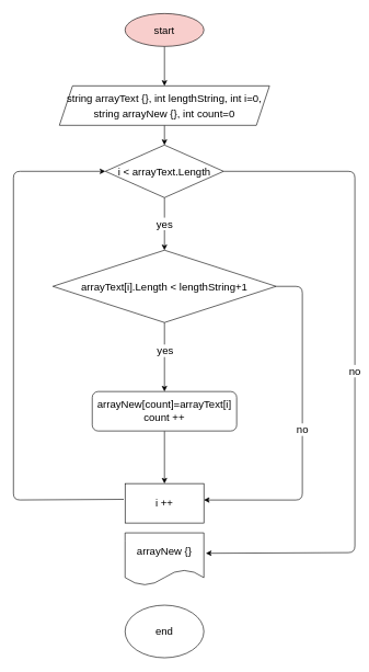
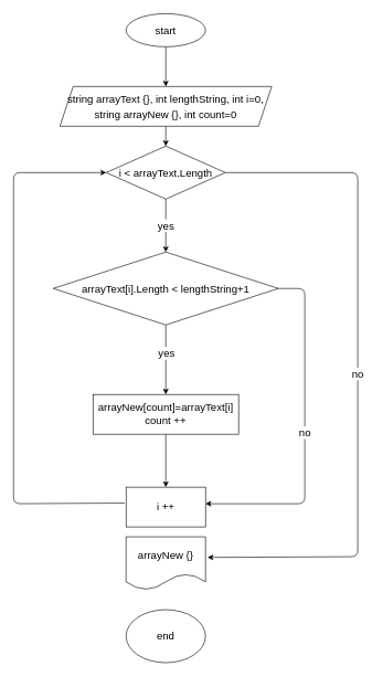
  <mxCell id="0" />
  <mxCell id="1" parent="0" />
  <mxCell id="2" style="edgeStyle=none;html=1;exitX=0.5;exitY=1;exitDx=0;exitDy=0;fontSize=19;" edge="1" parent="1" source="3" target="5"><mxGeometry relative="1" as="geometry" /></mxCell>
- <mxCell id="3" value="&lt;font style=&quot;font-size: 16px&quot;&gt;start&lt;/font&gt;" style="ellipse;whiteSpace=wrap;html=1;fillColor=#f8cecc;" vertex="1" parent="1"><mxGeometry x="190" y="20" width="120" height="50" as="geometry" /></mxCell>
+ <mxCell id="3" value="&lt;font style=&quot;font-size: 16px&quot;&gt;start&lt;/font&gt;" style="ellipse;whiteSpace=wrap;html=1;" vertex="1" parent="1"><mxGeometry x="190" y="20" width="120" height="50" as="geometry" /></mxCell>
  <mxCell id="4" style="edgeStyle=none;html=1;exitX=0.5;exitY=1;exitDx=0;exitDy=0;entryX=0.5;entryY=0;entryDx=0;entryDy=0;fontSize=16;" edge="1" parent="1" source="5" target="8"><mxGeometry relative="1" as="geometry" /></mxCell>
  <mxCell id="5" value="&lt;font style=&quot;font-size: 16px&quot;&gt;string arrayText {}, int lengthString, int i=0, string arrayNew {}, int count=0&lt;/font&gt;" style="shape=parallelogram;perimeter=parallelogramPerimeter;whiteSpace=wrap;html=1;fixedSize=1;fontSize=19;" vertex="1" parent="1"><mxGeometry x="90" y="130" width="320" height="60" as="geometry" /></mxCell>
  <mxCell id="6" value="yes" style="edgeStyle=none;html=1;fontSize=16;" edge="1" parent="1" source="8" target="12"><mxGeometry relative="1" as="geometry" /></mxCell>
  <mxCell id="7" value="no" style="edgeStyle=none;html=1;fontSize=16;exitX=1;exitY=0.5;exitDx=0;exitDy=0;entryX=1.025;entryY=0.388;entryDx=0;entryDy=0;entryPerimeter=0;" edge="1" parent="1" source="8" target="17"><mxGeometry relative="1" as="geometry"><mxPoint x="420" y="840" as="targetPoint" /><Array as="points"><mxPoint x="540" y="260" /><mxPoint x="540" y="840" /></Array></mxGeometry></mxCell>
  <mxCell id="8" value="i &amp;lt; arrayText.Length" style="rhombus;whiteSpace=wrap;html=1;fontSize=16;" vertex="1" parent="1"><mxGeometry x="160" y="220" width="180" height="80" as="geometry" /></mxCell>
  <mxCell id="9" value="" style="edgeStyle=none;html=1;fontSize=16;" edge="1" parent="1" source="12" target="14"><mxGeometry relative="1" as="geometry" /></mxCell>
  <mxCell id="10" value="yes" style="edgeLabel;html=1;align=center;verticalAlign=middle;resizable=0;points=[];fontSize=16;" vertex="1" connectable="0" parent="9"><mxGeometry x="-0.2" relative="1" as="geometry"><mxPoint as="offset" /></mxGeometry></mxCell>
  <mxCell id="11" value="no" style="edgeStyle=none;html=1;fontSize=16;exitX=1;exitY=0.5;exitDx=0;exitDy=0;" edge="1" parent="1" source="12"><mxGeometry relative="1" as="geometry"><mxPoint x="310" y="760" as="targetPoint" /><Array as="points"><mxPoint x="460" y="435" /><mxPoint x="460" y="760" /></Array></mxGeometry></mxCell>
  <mxCell id="12" value="arrayText[i].Length &amp;lt; lengthString+1" style="rhombus;whiteSpace=wrap;html=1;fontSize=16;" vertex="1" parent="1"><mxGeometry x="80" y="380" width="340" height="110" as="geometry" /></mxCell>
  <mxCell id="13" value="" style="edgeStyle=none;html=1;fontSize=16;" edge="1" parent="1" source="14" target="16"><mxGeometry relative="1" as="geometry" /></mxCell>
- <mxCell id="14" value="arrayNew[count]=arrayText[i]&lt;br&gt;count ++" style="whiteSpace=wrap;html=1;fontSize=16;rounded=1;" vertex="1" parent="1"><mxGeometry x="140" y="595" width="220" height="60" as="geometry" /></mxCell>
+ <mxCell id="14" value="arrayNew[count]=arrayText[i]&lt;br&gt;count ++" style="whiteSpace=wrap;html=1;fontSize=16;" vertex="1" parent="1"><mxGeometry x="140" y="595" width="220" height="60" as="geometry" /></mxCell>
  <mxCell id="15" value="" style="edgeStyle=none;html=1;fontSize=16;exitX=-0.017;exitY=0.4;exitDx=0;exitDy=0;exitPerimeter=0;entryX=0;entryY=0.5;entryDx=0;entryDy=0;" edge="1" parent="1" source="16" target="8"><mxGeometry relative="1" as="geometry"><mxPoint x="20" y="260" as="targetPoint" /><Array as="points"><mxPoint x="20" y="760" /><mxPoint x="20" y="260" /></Array></mxGeometry></mxCell>
  <mxCell id="16" value="i ++" style="whiteSpace=wrap;html=1;fontSize=16;" vertex="1" parent="1"><mxGeometry x="190" y="735" width="120" height="60" as="geometry" /></mxCell>
  <mxCell id="17" value="arrayNew {}" style="shape=document;whiteSpace=wrap;html=1;boundedLbl=1;fontSize=16;" vertex="1" parent="1"><mxGeometry x="190" y="810" width="120" height="80" as="geometry" /></mxCell>
  <mxCell id="18" value="end" style="ellipse;whiteSpace=wrap;html=1;fontSize=16;" vertex="1" parent="1"><mxGeometry x="190" y="920" width="120" height="80" as="geometry" /></mxCell>
